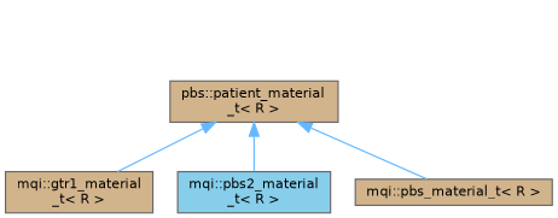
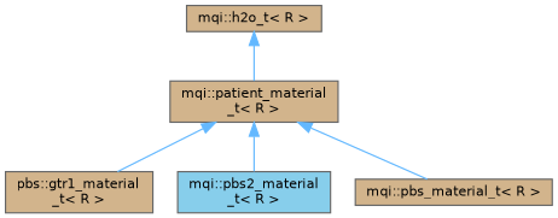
  digraph {
    fontname="DejaVu Sans"
    node [color=gray40 fillcolor=tan fontname="DejaVu Sans" fontsize=10 shape=box style=filled]
    edge [color=steelblue1 dir=back fontname="DejaVu Sans" fontsize=10 labelfontname=Helvetica labelfontsize=10 style=solid]
-   n1 [fontcolor=black height=0.2 label="pbs::patient_material\l_t\< R \>" width=0.4]
-   n2 [height=0.2 label="mqi::gtr1_material\l_t\< R \>" width=0.4]
+   n1 [fontcolor=black height=0.2 label="mqi::patient_material\l_t\< R \>" width=0.4]
+   n2 [height=0.2 label="pbs::gtr1_material\l_t\< R \>" width=0.4]
    n3 [fillcolor=skyblue height=0.2 label="mqi::pbs2_material\l_t\< R \>" width=0.4]
    n4 [height=0.2 label="mqi::pbs_material_t\< R \>" width=0.4]
+   n5 [height=0.2 label="mqi::h2o_t\< R \>" width=0.4]
    n1 -> n2
    n1 -> n3
    n1 -> n4
+   n5 -> n1
  }
